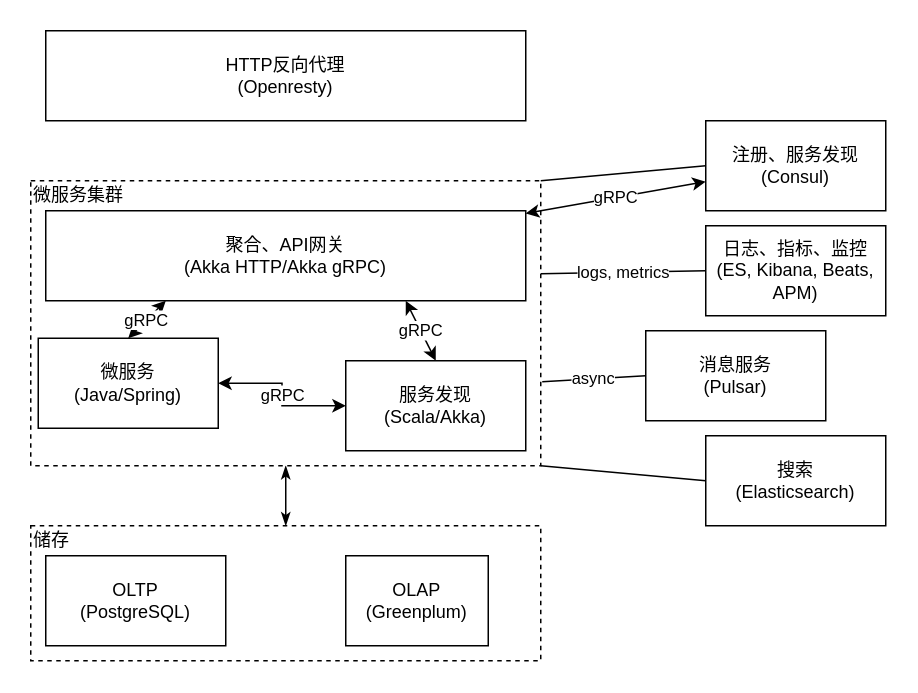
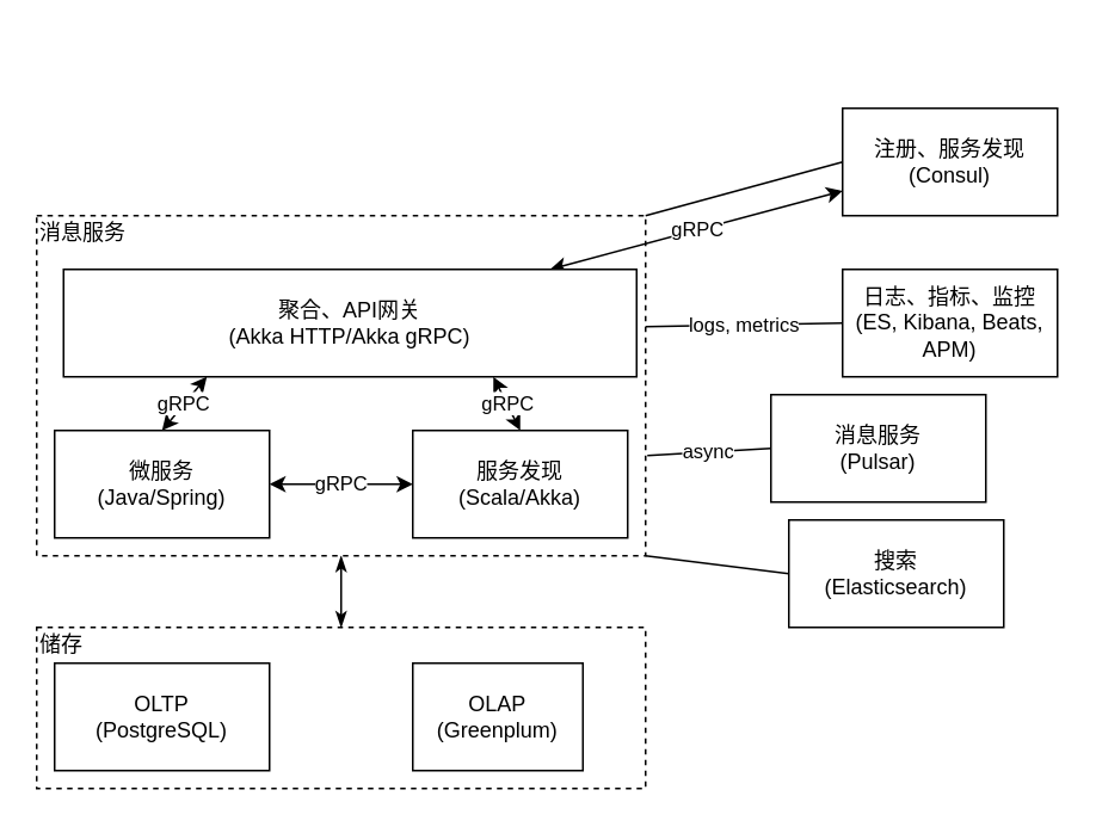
  <mxCell id="0" />
  <mxCell id="1" parent="0" />
  <mxCell id="2" value="" style="rounded=0;whiteSpace=wrap;html=1;dashed=1;" vertex="1" parent="1"><mxGeometry x="20" y="350" width="340" height="90" as="geometry" /></mxCell>
  <mxCell id="3" style="edgeStyle=none;rounded=0;orthogonalLoop=1;jettySize=auto;html=1;exitX=1;exitY=1;exitDx=0;exitDy=0;entryX=0;entryY=0.5;entryDx=0;entryDy=0;startArrow=none;startFill=0;endArrow=none;endFill=0;" edge="1" parent="1" source="5" target="15"><mxGeometry relative="1" as="geometry" /></mxCell>
  <mxCell id="4" style="edgeStyle=none;rounded=0;orthogonalLoop=1;jettySize=auto;html=1;exitX=0.5;exitY=1;exitDx=0;exitDy=0;entryX=0.5;entryY=0;entryDx=0;entryDy=0;startArrow=classicThin;startFill=1;endArrow=classicThin;endFill=1;" edge="1" parent="1" source="5" target="2"><mxGeometry relative="1" as="geometry" /></mxCell>
  <mxCell id="5" value="" style="rounded=0;whiteSpace=wrap;html=1;dashed=1;" vertex="1" parent="1"><mxGeometry x="20" y="120" width="340" height="190" as="geometry" /></mxCell>
  <mxCell id="6" value="gRPC" style="rounded=0;orthogonalLoop=1;jettySize=auto;html=1;exitX=0.25;exitY=1;exitDx=0;exitDy=0;entryX=0.5;entryY=0;entryDx=0;entryDy=0;startArrow=classic;startFill=1;" edge="1" parent="1" source="9" target="11"><mxGeometry relative="1" as="geometry" /></mxCell>
  <mxCell id="7" value="gRPC" style="rounded=0;orthogonalLoop=1;jettySize=auto;html=1;exitX=0.75;exitY=1;exitDx=0;exitDy=0;entryX=0.5;entryY=0;entryDx=0;entryDy=0;startArrow=classic;startFill=1;" edge="1" parent="1" source="9" target="12"><mxGeometry relative="1" as="geometry" /></mxCell>
  <mxCell id="8" value="gRPC" style="edgeStyle=none;rounded=0;orthogonalLoop=1;jettySize=auto;html=1;startArrow=classic;startFill=1;" edge="1" parent="1" source="9" target="22"><mxGeometry relative="1" as="geometry" /></mxCell>
- <mxCell id="9" value="聚合、API网关&lt;br&gt;(Akka HTTP/Akka gRPC)" style="rounded=0;whiteSpace=wrap;html=1;" parent="1" vertex="1"><mxGeometry x="30" y="140" width="320" height="60" as="geometry" /></mxCell>
+ <mxCell id="9" value="聚合、API网关&lt;br&gt;(Akka HTTP/Akka gRPC)" style="rounded=0;whiteSpace=wrap;html=1;" parent="1" vertex="1"><mxGeometry x="35" y="150" width="320" height="60" as="geometry" /></mxCell>
  <mxCell id="10" value="gRPC" style="edgeStyle=orthogonalEdgeStyle;rounded=0;orthogonalLoop=1;jettySize=auto;html=1;startArrow=classic;startFill=1;" edge="1" parent="1" source="11" target="12"><mxGeometry relative="1" as="geometry" /></mxCell>
- <mxCell id="11" value="微服务&lt;br&gt;(Java/Spring)" style="rounded=0;whiteSpace=wrap;html=1;" parent="1" vertex="1"><mxGeometry x="25" y="225" width="120" height="60" as="geometry" /></mxCell>
+ <mxCell id="11" value="微服务&lt;br&gt;(Java/Spring)" style="rounded=0;whiteSpace=wrap;html=1;" parent="1" vertex="1"><mxGeometry x="30" y="240" width="120" height="60" as="geometry" /></mxCell>
  <mxCell id="12" value="服务发现&lt;br&gt;(Scala/Akka)" style="rounded=0;whiteSpace=wrap;html=1;" vertex="1" parent="1"><mxGeometry x="230" y="240" width="120" height="60" as="geometry" /></mxCell>
  <mxCell id="13" value="OLTP&lt;br&gt;(PostgreSQL)" style="rounded=0;whiteSpace=wrap;html=1;" vertex="1" parent="1"><mxGeometry x="30" y="370" width="120" height="60" as="geometry" /></mxCell>
  <mxCell id="14" value="OLAP&lt;br&gt;(Greenplum)" style="rounded=0;whiteSpace=wrap;html=1;" vertex="1" parent="1"><mxGeometry x="230" y="370" width="95" height="60" as="geometry" /></mxCell>
- <mxCell id="15" value="搜索&lt;br&gt;(Elasticsearch)" style="rounded=0;whiteSpace=wrap;html=1;" vertex="1" parent="1"><mxGeometry x="470" y="290" width="120" height="60" as="geometry" /></mxCell>
+ <mxCell id="15" value="搜索&lt;br&gt;(Elasticsearch)" style="rounded=0;whiteSpace=wrap;html=1;" vertex="1" parent="1"><mxGeometry x="440" y="290" width="120" height="60" as="geometry" /></mxCell>
  <mxCell id="16" value="logs, metrics" style="edgeStyle=none;rounded=0;orthogonalLoop=1;jettySize=auto;html=1;exitX=0;exitY=0.5;exitDx=0;exitDy=0;startArrow=none;startFill=0;endArrow=none;endFill=0;entryX=1;entryY=0.326;entryDx=0;entryDy=0;entryPerimeter=0;" edge="1" parent="1" source="17" target="5"><mxGeometry relative="1" as="geometry" /></mxCell>
  <mxCell id="17" value="日志、指标、监控&lt;br&gt;(ES, Kibana, Beats, APM)" style="rounded=0;whiteSpace=wrap;html=1;" vertex="1" parent="1"><mxGeometry x="470" y="150" width="120" height="60" as="geometry" /></mxCell>
- <mxCell id="18" value="HTTP反向代理&lt;br&gt;(Openresty)" style="rounded=0;whiteSpace=wrap;html=1;" vertex="1" parent="1"><mxGeometry x="30" y="20" width="320" height="60" as="geometry" /></mxCell>
  <mxCell id="19" value="async" style="edgeStyle=none;rounded=0;orthogonalLoop=1;jettySize=auto;html=1;exitX=0;exitY=0.5;exitDx=0;exitDy=0;startArrow=none;startFill=0;endArrow=none;endFill=0;" edge="1" parent="1" source="20"><mxGeometry relative="1" as="geometry"><mxPoint x="361" y="254" as="targetPoint" /></mxGeometry></mxCell>
  <mxCell id="20" value="消息服务&lt;br&gt;(Pulsar)" style="rounded=0;whiteSpace=wrap;html=1;" vertex="1" parent="1"><mxGeometry x="430" y="220" width="120" height="60" as="geometry" /></mxCell>
  <mxCell id="21" style="edgeStyle=none;rounded=0;orthogonalLoop=1;jettySize=auto;html=1;exitX=0;exitY=0.5;exitDx=0;exitDy=0;startArrow=none;startFill=0;endArrow=none;endFill=0;entryX=1;entryY=0;entryDx=0;entryDy=0;" edge="1" parent="1" source="22" target="5"><mxGeometry relative="1" as="geometry" /></mxCell>
- <mxCell id="22" value="注册、服务发现&lt;br&gt;(Consul)" style="rounded=0;whiteSpace=wrap;html=1;" vertex="1" parent="1"><mxGeometry x="470" y="80" width="120" height="60" as="geometry" /></mxCell>
- <mxCell id="23" value="微服务集群" style="text;html=1;strokeColor=none;fillColor=none;align=left;verticalAlign=middle;whiteSpace=wrap;rounded=0;" vertex="1" parent="1"><mxGeometry x="20" y="120" width="70" height="20" as="geometry" /></mxCell>
+ <mxCell id="22" value="注册、服务发现&lt;br&gt;(Consul)" style="rounded=0;whiteSpace=wrap;html=1;" vertex="1" parent="1"><mxGeometry x="470" y="60" width="120" height="60" as="geometry" /></mxCell>
+ <mxCell id="23" value="消息服务" style="text;html=1;strokeColor=none;fillColor=none;align=left;verticalAlign=middle;whiteSpace=wrap;rounded=0;" vertex="1" parent="1"><mxGeometry x="20" y="120" width="70" height="20" as="geometry" /></mxCell>
  <mxCell id="24" value="储存" style="text;html=1;strokeColor=none;fillColor=none;align=left;verticalAlign=middle;whiteSpace=wrap;rounded=0;" vertex="1" parent="1"><mxGeometry x="20" y="350" width="70" height="20" as="geometry" /></mxCell>
